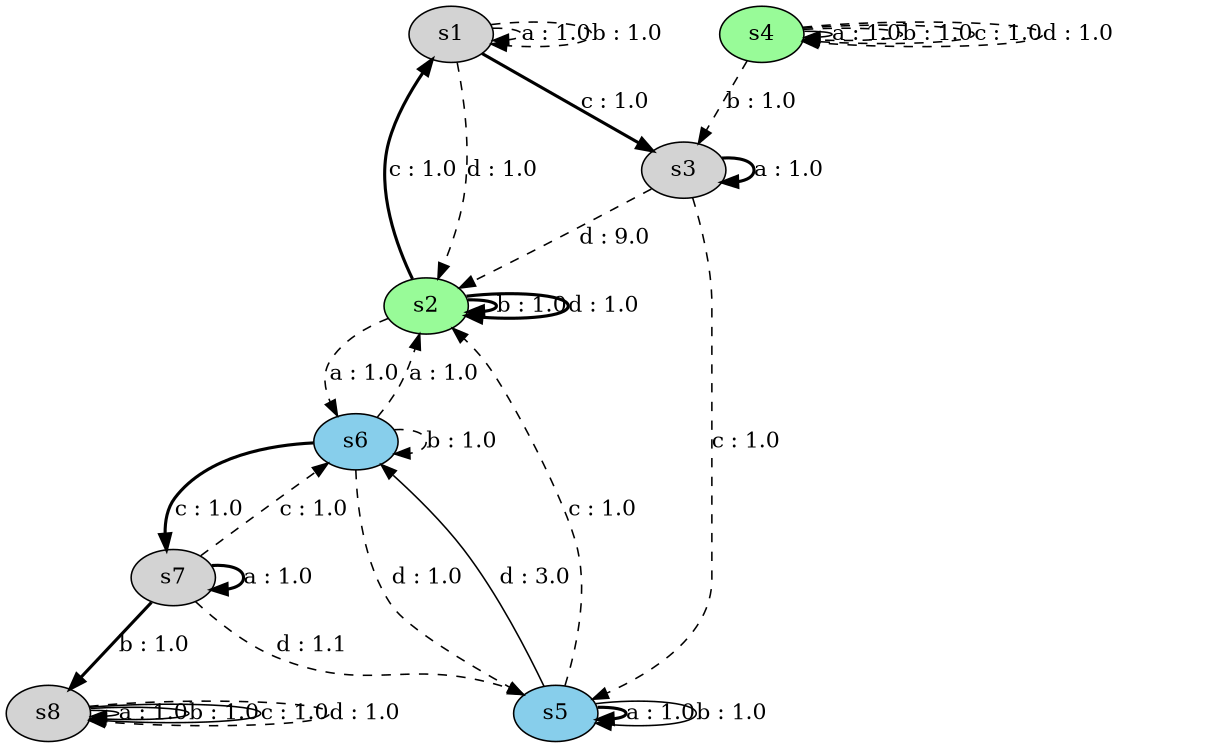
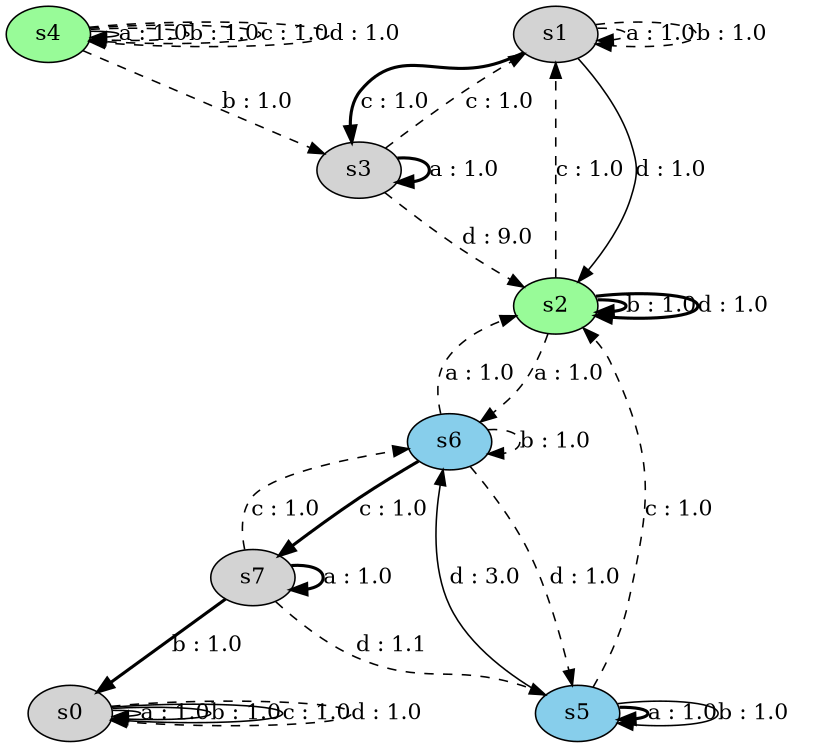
  digraph {
    node [fillcolor=lightgrey style=filled]
    edge [style=dashed]
    n1 [label=s1]
    n2 [fillcolor=palegreen label=s2]
    n3 [label=s3]
    n4 [fillcolor=skyblue label=s6]
    n5 [label=s7]
    n6 [fillcolor=skyblue label=s5]
-   n7 [label=s8]
+   n7 [label=s0]
    n8 [fillcolor=palegreen label=s4]
    n1 -> n1 [label="a : 1.0"]
    n1 -> n1 [label="b : 1.0"]
-   n1 -> n2 [label="d : 1.0"]
+   n1 -> n2 [label="d : 1.0" style=solid]
    n1 -> n3 [label="c : 1.0" style=bold]
-   n2 -> n1 [label="c : 1.0" style=bold]
+   n2 -> n1 [label="c : 1.0"]
    n2 -> n2 [label="b : 1.0" style=bold]
    n2 -> n2 [label="d : 1.0" style=bold]
    n2 -> n4 [label="a : 1.0"]
-   n3 -> n6 [label="c : 1.0"]
+   n3 -> n1 [label="c : 1.0"]
    n3 -> n2 [label="d : 9.0"]
    n3 -> n3 [label="a : 1.0" style=bold]
    n4 -> n2 [label="a : 1.0"]
    n4 -> n4 [label="b : 1.0"]
    n4 -> n5 [label="c : 1.0" style=bold]
    n4 -> n6 [label="d : 1.0"]
    n5 -> n4 [label="c : 1.0"]
    n5 -> n5 [label="a : 1.0" style=bold]
    n5 -> n6 [label="d : 1.1"]
    n5 -> n7 [label="b : 1.0" style=bold]
    n6 -> n2 [label="c : 1.0"]
    n6 -> n4 [label="d : 3.0" style=solid]
    n6 -> n6 [label="a : 1.0" style=bold]
    n6 -> n6 [label="b : 1.0" style=solid]
    n7 -> n7 [label="a : 1.0" style=solid]
    n7 -> n7 [label="b : 1.0" style=solid]
    n7 -> n7 [label="c : 1.0" style=solid]
    n7 -> n7 [label="d : 1.0"]
    n8 -> n3 [label="b : 1.0"]
    n8 -> n8 [label="a : 1.0" style=solid]
    n8 -> n8 [label="b : 1.0"]
    n8 -> n8 [label="c : 1.0"]
    n8 -> n8 [label="d : 1.0"]
  }
